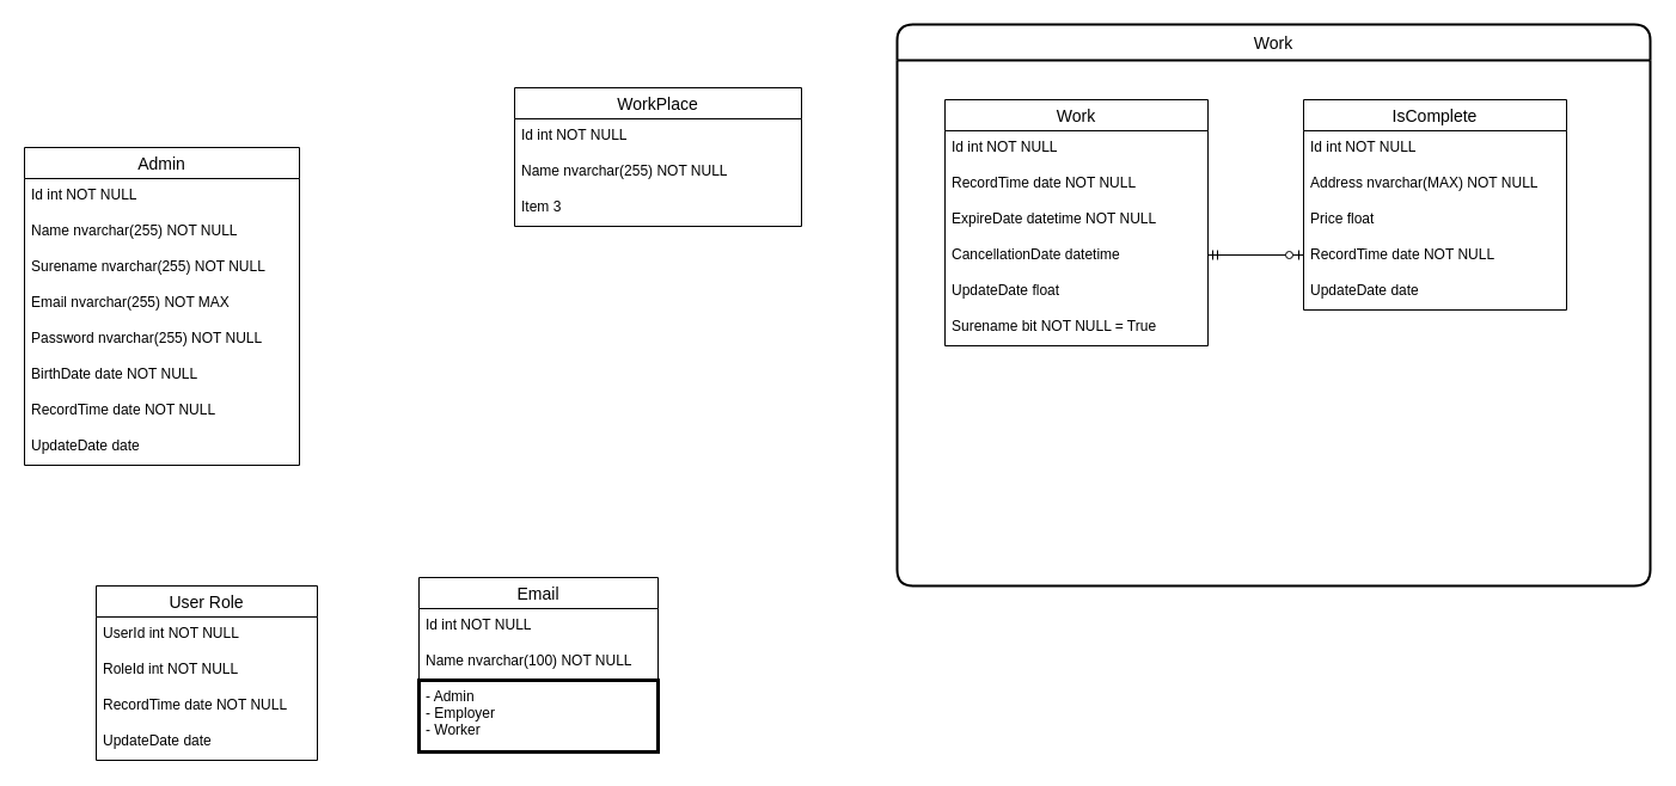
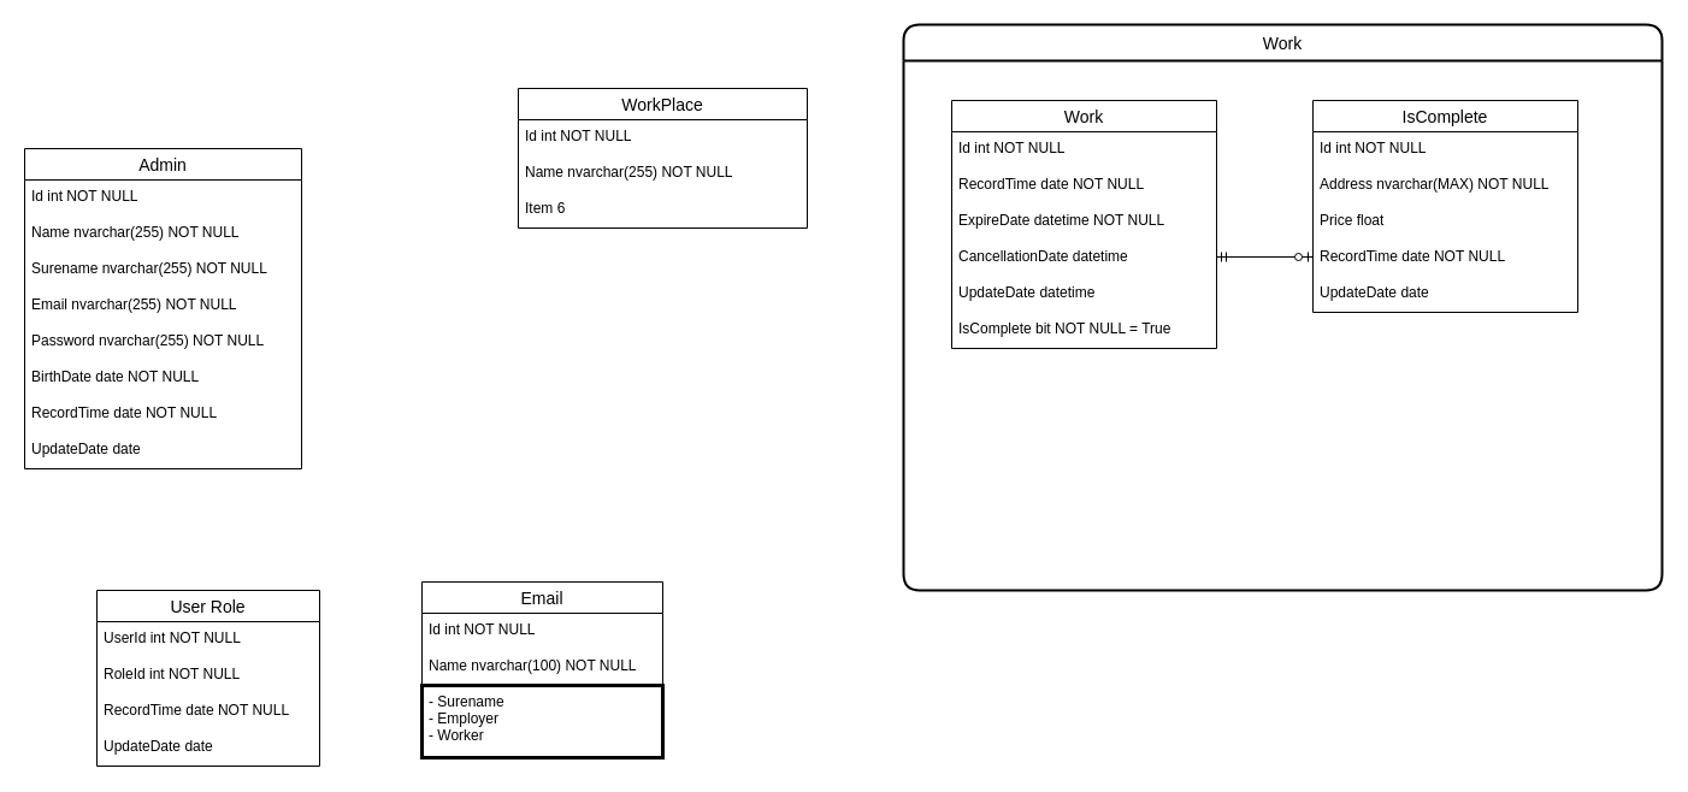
  <mxCell id="0" />
  <mxCell id="1" parent="0" />
  <mxCell id="2" value="Work" style="swimlane;childLayout=stackLayout;horizontal=1;startSize=30;horizontalStack=0;rounded=1;fontSize=14;fontStyle=0;strokeWidth=2;resizeParent=0;resizeLast=1;shadow=0;dashed=0;align=center;" parent="1" vertex="1"><mxGeometry x="750" y="20" width="630" height="470" as="geometry" /></mxCell>
  <mxCell id="3" value="Admin" style="swimlane;fontStyle=0;childLayout=stackLayout;horizontal=1;startSize=26;horizontalStack=0;resizeParent=1;resizeParentMax=0;resizeLast=0;collapsible=1;marginBottom=0;align=center;fontSize=14;" parent="1" vertex="1"><mxGeometry x="20" y="123" width="230" height="266" as="geometry" /></mxCell>
  <mxCell id="4" value="Id int NOT NULL" style="text;strokeColor=none;fillColor=none;spacingLeft=4;spacingRight=4;overflow=hidden;rotatable=0;points=[[0,0.5],[1,0.5]];portConstraint=eastwest;fontSize=12;" parent="3" vertex="1"><mxGeometry y="26" width="230" height="30" as="geometry" /></mxCell>
  <mxCell id="5" value="Name nvarchar(255) NOT NULL" style="text;strokeColor=none;fillColor=none;spacingLeft=4;spacingRight=4;overflow=hidden;rotatable=0;points=[[0,0.5],[1,0.5]];portConstraint=eastwest;fontSize=12;" parent="3" vertex="1"><mxGeometry y="56" width="230" height="30" as="geometry" /></mxCell>
  <mxCell id="6" value="Surename nvarchar(255) NOT NULL" style="text;strokeColor=none;fillColor=none;spacingLeft=4;spacingRight=4;overflow=hidden;rotatable=0;points=[[0,0.5],[1,0.5]];portConstraint=eastwest;fontSize=12;" parent="3" vertex="1"><mxGeometry y="86" width="230" height="30" as="geometry" /></mxCell>
- <mxCell id="7" value="Email nvarchar(255) NOT MAX" style="text;strokeColor=none;fillColor=none;spacingLeft=4;spacingRight=4;overflow=hidden;rotatable=0;points=[[0,0.5],[1,0.5]];portConstraint=eastwest;fontSize=12;" parent="3" vertex="1"><mxGeometry y="116" width="230" height="30" as="geometry" /></mxCell>
+ <mxCell id="7" value="Email nvarchar(255) NOT NULL" style="text;strokeColor=none;fillColor=none;spacingLeft=4;spacingRight=4;overflow=hidden;rotatable=0;points=[[0,0.5],[1,0.5]];portConstraint=eastwest;fontSize=12;" parent="3" vertex="1"><mxGeometry y="116" width="230" height="30" as="geometry" /></mxCell>
  <mxCell id="8" value="Password nvarchar(255) NOT NULL" style="text;strokeColor=none;fillColor=none;spacingLeft=4;spacingRight=4;overflow=hidden;rotatable=0;points=[[0,0.5],[1,0.5]];portConstraint=eastwest;fontSize=12;" parent="3" vertex="1"><mxGeometry y="146" width="230" height="30" as="geometry" /></mxCell>
  <mxCell id="9" value="BirthDate date NOT NULL" style="text;strokeColor=none;fillColor=none;spacingLeft=4;spacingRight=4;overflow=hidden;rotatable=0;points=[[0,0.5],[1,0.5]];portConstraint=eastwest;fontSize=12;" parent="3" vertex="1"><mxGeometry y="176" width="230" height="30" as="geometry" /></mxCell>
  <mxCell id="10" value="RecordTime date NOT NULL" style="text;strokeColor=none;fillColor=none;spacingLeft=4;spacingRight=4;overflow=hidden;rotatable=0;points=[[0,0.5],[1,0.5]];portConstraint=eastwest;fontSize=12;" parent="3" vertex="1"><mxGeometry y="206" width="230" height="30" as="geometry" /></mxCell>
  <mxCell id="11" value="UpdateDate date" style="text;strokeColor=none;fillColor=none;spacingLeft=4;spacingRight=4;overflow=hidden;rotatable=0;points=[[0,0.5],[1,0.5]];portConstraint=eastwest;fontSize=12;" parent="3" vertex="1"><mxGeometry y="236" width="230" height="30" as="geometry" /></mxCell>
  <mxCell id="12" value="User Role" style="swimlane;fontStyle=0;childLayout=stackLayout;horizontal=1;startSize=26;horizontalStack=0;resizeParent=1;resizeParentMax=0;resizeLast=0;collapsible=1;marginBottom=0;align=center;fontSize=14;" parent="1" vertex="1"><mxGeometry x="80" y="490" width="185" height="146" as="geometry" /></mxCell>
  <mxCell id="13" value="UserId int NOT NULL" style="text;strokeColor=none;fillColor=none;spacingLeft=4;spacingRight=4;overflow=hidden;rotatable=0;points=[[0,0.5],[1,0.5]];portConstraint=eastwest;fontSize=12;" parent="12" vertex="1"><mxGeometry y="26" width="185" height="30" as="geometry" /></mxCell>
  <mxCell id="14" value="RoleId int NOT NULL" style="text;strokeColor=none;fillColor=none;spacingLeft=4;spacingRight=4;overflow=hidden;rotatable=0;points=[[0,0.5],[1,0.5]];portConstraint=eastwest;fontSize=12;" parent="12" vertex="1"><mxGeometry y="56" width="185" height="30" as="geometry" /></mxCell>
  <mxCell id="15" value="RecordTime date NOT NULL" style="text;strokeColor=none;fillColor=none;spacingLeft=4;spacingRight=4;overflow=hidden;rotatable=0;points=[[0,0.5],[1,0.5]];portConstraint=eastwest;fontSize=12;" parent="12" vertex="1"><mxGeometry y="86" width="185" height="30" as="geometry" /></mxCell>
  <mxCell id="16" value="UpdateDate date" style="text;strokeColor=none;fillColor=none;spacingLeft=4;spacingRight=4;overflow=hidden;rotatable=0;points=[[0,0.5],[1,0.5]];portConstraint=eastwest;fontSize=12;" parent="12" vertex="1"><mxGeometry y="116" width="185" height="30" as="geometry" /></mxCell>
  <mxCell id="17" value="Email" style="swimlane;fontStyle=0;childLayout=stackLayout;horizontal=1;startSize=26;horizontalStack=0;resizeParent=1;resizeParentMax=0;resizeLast=0;collapsible=1;marginBottom=0;align=center;fontSize=14;" parent="1" vertex="1"><mxGeometry x="350" y="483" width="200" height="146" as="geometry" /></mxCell>
  <mxCell id="18" value="Id int NOT NULL" style="text;strokeColor=none;fillColor=none;spacingLeft=4;spacingRight=4;overflow=hidden;rotatable=0;points=[[0,0.5],[1,0.5]];portConstraint=eastwest;fontSize=12;" parent="17" vertex="1"><mxGeometry y="26" width="200" height="30" as="geometry" /></mxCell>
  <mxCell id="19" value="Name nvarchar(100) NOT NULL" style="text;strokeColor=none;fillColor=none;spacingLeft=4;spacingRight=4;overflow=hidden;rotatable=0;points=[[0,0.5],[1,0.5]];portConstraint=eastwest;fontSize=12;" parent="17" vertex="1"><mxGeometry y="56" width="200" height="30" as="geometry" /></mxCell>
- <mxCell id="20" value="- Admin&#10;- Employer&#10;- Worker" style="text;fillColor=none;spacingLeft=4;spacingRight=4;overflow=hidden;rotatable=0;points=[[0,0.5],[1,0.5]];portConstraint=eastwest;fontSize=12;strokeColor=#000000;strokeWidth=3;" parent="17" vertex="1"><mxGeometry y="86" width="200" height="60" as="geometry" /></mxCell>
+ <mxCell id="20" value="- Surename&#10;- Employer&#10;- Worker" style="text;fillColor=none;spacingLeft=4;spacingRight=4;overflow=hidden;rotatable=0;points=[[0,0.5],[1,0.5]];portConstraint=eastwest;fontSize=12;strokeColor=#000000;strokeWidth=3;" parent="17" vertex="1"><mxGeometry y="86" width="200" height="60" as="geometry" /></mxCell>
  <mxCell id="21" value="Work" style="swimlane;fontStyle=0;childLayout=stackLayout;horizontal=1;startSize=26;horizontalStack=0;resizeParent=1;resizeParentMax=0;resizeLast=0;collapsible=1;marginBottom=0;align=center;fontSize=14;strokeColor=#000000;strokeWidth=1;" parent="1" vertex="1"><mxGeometry x="790" y="83" width="220" height="206" as="geometry" /></mxCell>
  <mxCell id="22" value="Id int NOT NULL" style="text;strokeColor=none;fillColor=none;spacingLeft=4;spacingRight=4;overflow=hidden;rotatable=0;points=[[0,0.5],[1,0.5]];portConstraint=eastwest;fontSize=12;" parent="21" vertex="1"><mxGeometry y="26" width="220" height="30" as="geometry" /></mxCell>
  <mxCell id="23" value="RecordTime date NOT NULL" style="text;strokeColor=none;fillColor=none;spacingLeft=4;spacingRight=4;overflow=hidden;rotatable=0;points=[[0,0.5],[1,0.5]];portConstraint=eastwest;fontSize=12;" parent="21" vertex="1"><mxGeometry y="56" width="220" height="30" as="geometry" /></mxCell>
  <mxCell id="24" value="ExpireDate datetime NOT NULL" style="text;strokeColor=none;fillColor=none;spacingLeft=4;spacingRight=4;overflow=hidden;rotatable=0;points=[[0,0.5],[1,0.5]];portConstraint=eastwest;fontSize=12;" parent="21" vertex="1"><mxGeometry y="86" width="220" height="30" as="geometry" /></mxCell>
  <mxCell id="25" value="CancellationDate datetime" style="text;strokeColor=none;fillColor=none;spacingLeft=4;spacingRight=4;overflow=hidden;rotatable=0;points=[[0,0.5],[1,0.5]];portConstraint=eastwest;fontSize=12;" parent="21" vertex="1"><mxGeometry y="116" width="220" height="30" as="geometry" /></mxCell>
- <mxCell id="26" value="UpdateDate float" style="text;strokeColor=none;fillColor=none;spacingLeft=4;spacingRight=4;overflow=hidden;rotatable=0;points=[[0,0.5],[1,0.5]];portConstraint=eastwest;fontSize=12;" parent="21" vertex="1"><mxGeometry y="146" width="220" height="30" as="geometry" /></mxCell>
- <mxCell id="27" value="Surename bit NOT NULL = True" style="text;strokeColor=none;fillColor=none;spacingLeft=4;spacingRight=4;overflow=hidden;rotatable=0;points=[[0,0.5],[1,0.5]];portConstraint=eastwest;fontSize=12;" parent="21" vertex="1"><mxGeometry y="176" width="220" height="30" as="geometry" /></mxCell>
+ <mxCell id="26" value="UpdateDate datetime" style="text;strokeColor=none;fillColor=none;spacingLeft=4;spacingRight=4;overflow=hidden;rotatable=0;points=[[0,0.5],[1,0.5]];portConstraint=eastwest;fontSize=12;" parent="21" vertex="1"><mxGeometry y="146" width="220" height="30" as="geometry" /></mxCell>
+ <mxCell id="27" value="IsComplete bit NOT NULL = True" style="text;strokeColor=none;fillColor=none;spacingLeft=4;spacingRight=4;overflow=hidden;rotatable=0;points=[[0,0.5],[1,0.5]];portConstraint=eastwest;fontSize=12;" parent="21" vertex="1"><mxGeometry y="176" width="220" height="30" as="geometry" /></mxCell>
  <mxCell id="28" value="IsComplete" style="swimlane;fontStyle=0;childLayout=stackLayout;horizontal=1;startSize=26;horizontalStack=0;resizeParent=1;resizeParentMax=0;resizeLast=0;collapsible=1;marginBottom=0;align=center;fontSize=14;strokeColor=#000000;strokeWidth=1;" parent="1" vertex="1"><mxGeometry x="1090" y="83" width="220" height="176" as="geometry" /></mxCell>
  <mxCell id="29" value="Id int NOT NULL" style="text;strokeColor=none;fillColor=none;spacingLeft=4;spacingRight=4;overflow=hidden;rotatable=0;points=[[0,0.5],[1,0.5]];portConstraint=eastwest;fontSize=12;" parent="28" vertex="1"><mxGeometry y="26" width="220" height="30" as="geometry" /></mxCell>
  <mxCell id="30" value="Address nvarchar(MAX) NOT NULL" style="text;strokeColor=none;fillColor=none;spacingLeft=4;spacingRight=4;overflow=hidden;rotatable=0;points=[[0,0.5],[1,0.5]];portConstraint=eastwest;fontSize=12;" parent="28" vertex="1"><mxGeometry y="56" width="220" height="30" as="geometry" /></mxCell>
  <mxCell id="31" value="Price float" style="text;strokeColor=none;fillColor=none;spacingLeft=4;spacingRight=4;overflow=hidden;rotatable=0;points=[[0,0.5],[1,0.5]];portConstraint=eastwest;fontSize=12;" parent="28" vertex="1"><mxGeometry y="86" width="220" height="30" as="geometry" /></mxCell>
  <mxCell id="32" value="RecordTime date NOT NULL" style="text;strokeColor=none;fillColor=none;spacingLeft=4;spacingRight=4;overflow=hidden;rotatable=0;points=[[0,0.5],[1,0.5]];portConstraint=eastwest;fontSize=12;" parent="28" vertex="1"><mxGeometry y="116" width="220" height="30" as="geometry" /></mxCell>
  <mxCell id="33" value="UpdateDate date" style="text;strokeColor=none;fillColor=none;spacingLeft=4;spacingRight=4;overflow=hidden;rotatable=0;points=[[0,0.5],[1,0.5]];portConstraint=eastwest;fontSize=12;" parent="28" vertex="1"><mxGeometry y="146" width="220" height="30" as="geometry" /></mxCell>
  <mxCell id="34" value="" style="fontSize=12;html=1;endArrow=ERzeroToOne;startArrow=ERmandOne;entryX=0;entryY=0.467;entryDx=0;entryDy=0;entryPerimeter=0;" parent="1" target="32" edge="1"><mxGeometry width="100" height="100" relative="1" as="geometry"><mxPoint x="1010" y="213" as="sourcePoint" /><mxPoint x="1020" y="359" as="targetPoint" /></mxGeometry></mxCell>
  <mxCell id="35" value="WorkPlace" style="swimlane;fontStyle=0;childLayout=stackLayout;horizontal=1;startSize=26;horizontalStack=0;resizeParent=1;resizeParentMax=0;resizeLast=0;collapsible=1;marginBottom=0;align=center;fontSize=14;strokeColor=#000000;strokeWidth=1;" parent="1" vertex="1"><mxGeometry x="430" y="73" width="240" height="116" as="geometry" /></mxCell>
  <mxCell id="36" value="Id int NOT NULL" style="text;strokeColor=none;fillColor=none;spacingLeft=4;spacingRight=4;overflow=hidden;rotatable=0;points=[[0,0.5],[1,0.5]];portConstraint=eastwest;fontSize=12;" parent="35" vertex="1"><mxGeometry y="26" width="240" height="30" as="geometry" /></mxCell>
  <mxCell id="37" value="Name nvarchar(255) NOT NULL" style="text;strokeColor=none;fillColor=none;spacingLeft=4;spacingRight=4;overflow=hidden;rotatable=0;points=[[0,0.5],[1,0.5]];portConstraint=eastwest;fontSize=12;" parent="35" vertex="1"><mxGeometry y="56" width="240" height="30" as="geometry" /></mxCell>
- <mxCell id="38" value="Item 3" style="text;strokeColor=none;fillColor=none;spacingLeft=4;spacingRight=4;overflow=hidden;rotatable=0;points=[[0,0.5],[1,0.5]];portConstraint=eastwest;fontSize=12;" parent="35" vertex="1"><mxGeometry y="86" width="240" height="30" as="geometry" /></mxCell>
+ <mxCell id="38" value="Item 6" style="text;strokeColor=none;fillColor=none;spacingLeft=4;spacingRight=4;overflow=hidden;rotatable=0;points=[[0,0.5],[1,0.5]];portConstraint=eastwest;fontSize=12;" parent="35" vertex="1"><mxGeometry y="86" width="240" height="30" as="geometry" /></mxCell>
